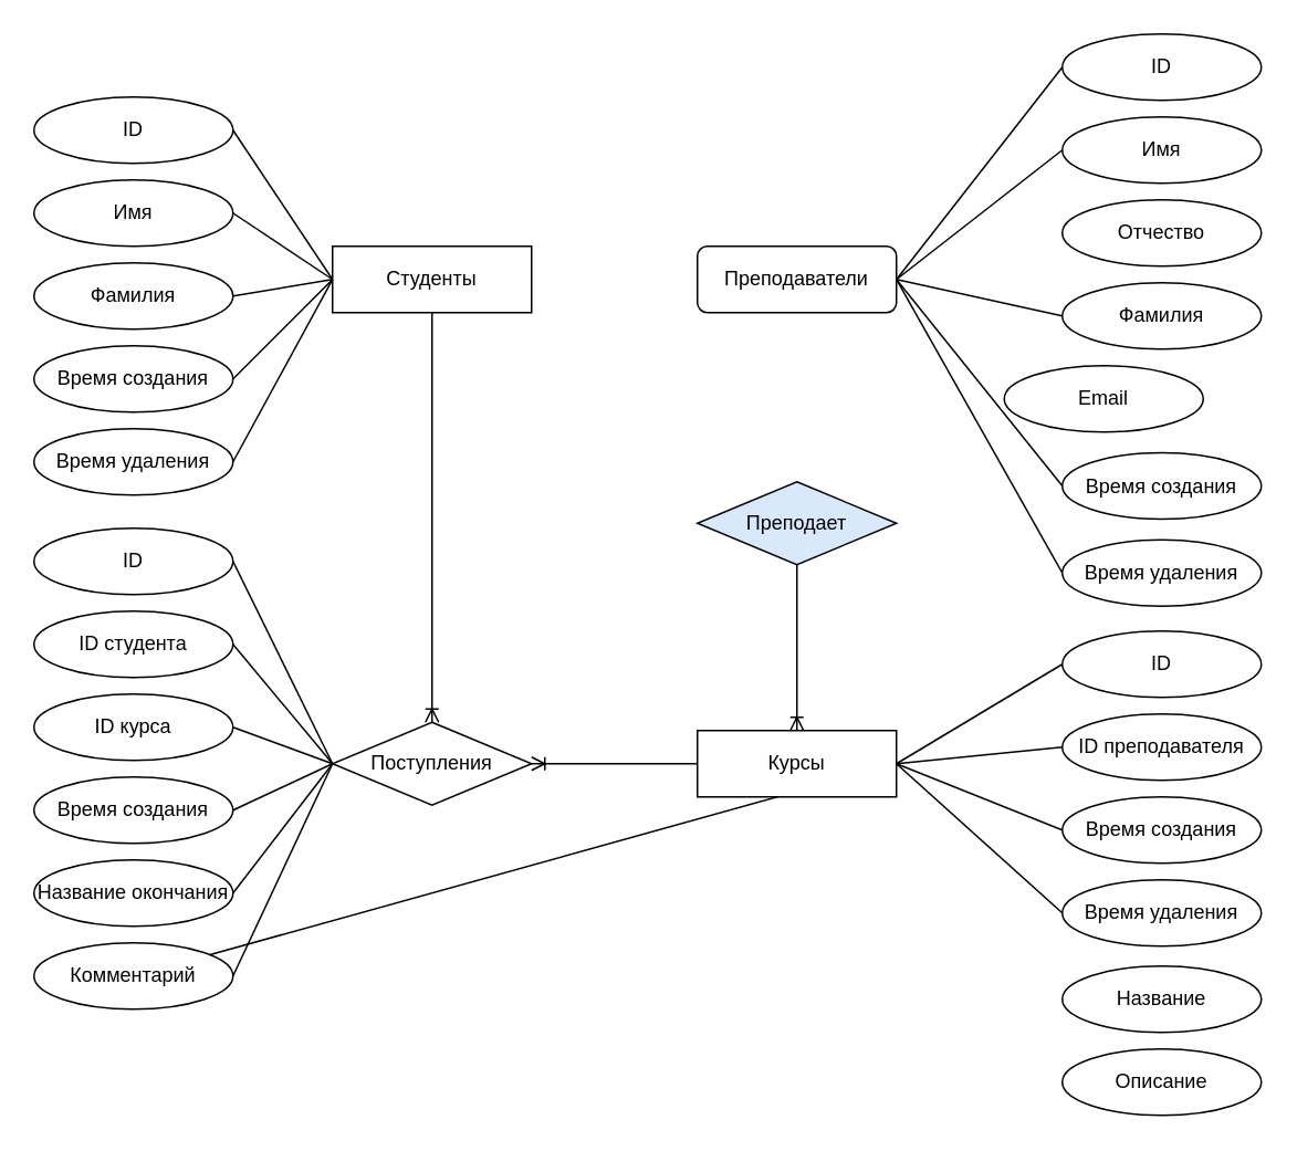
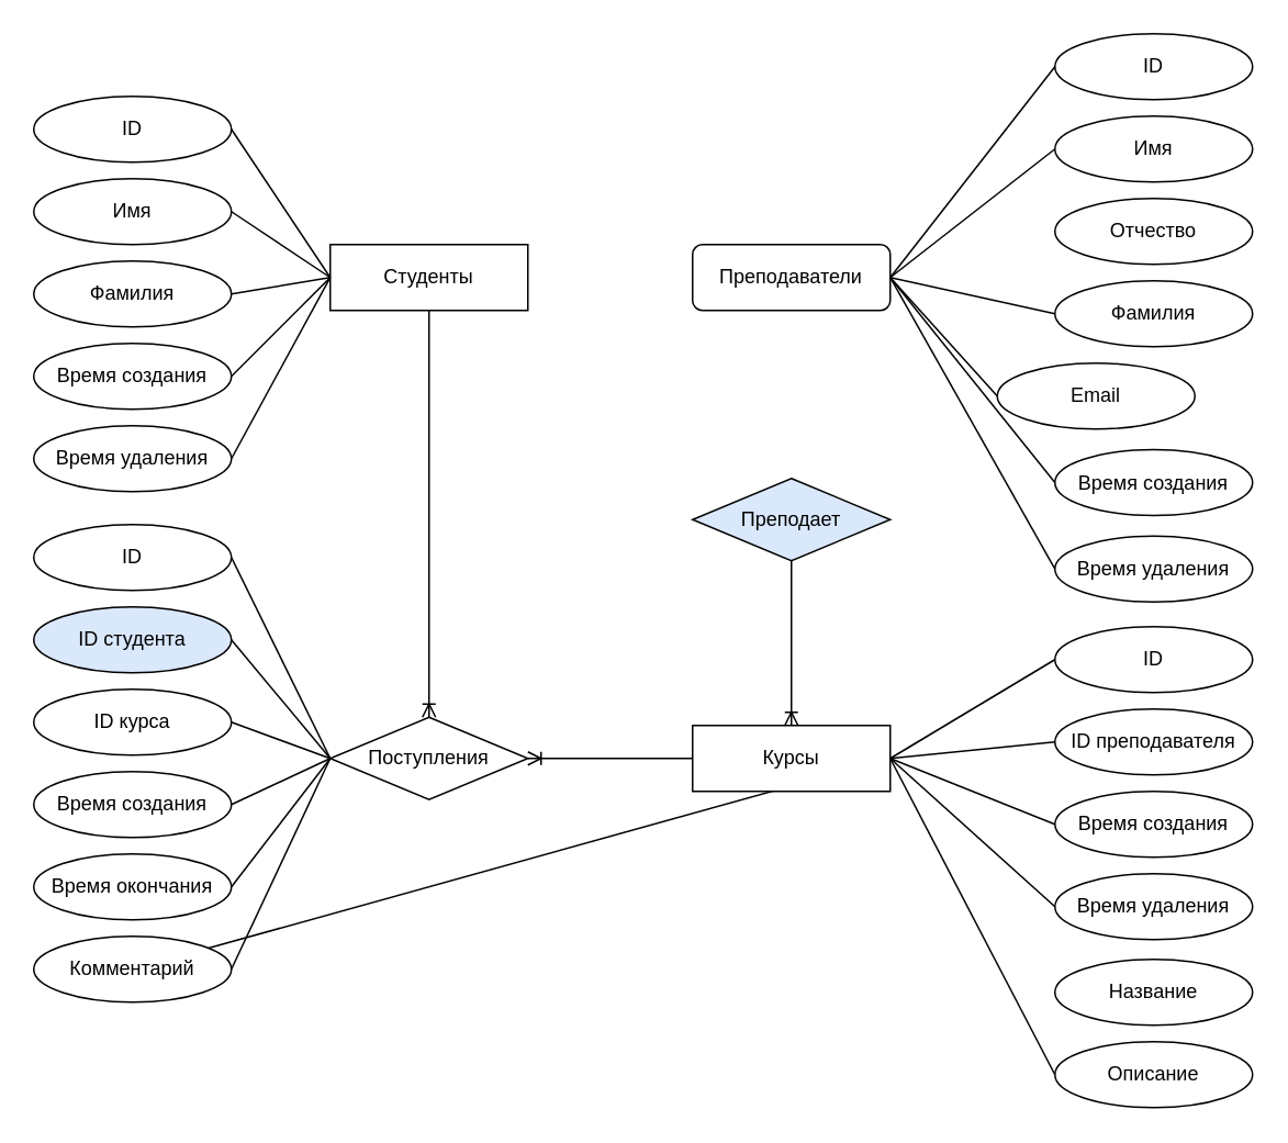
  <mxCell id="0" />
  <mxCell id="1" parent="0" />
  <mxCell id="2" value="Студенты" style="rounded=0;whiteSpace=wrap;html=1;" vertex="1" parent="1"><mxGeometry x="200" y="148" width="120" height="40" as="geometry" /></mxCell>
  <mxCell id="3" value="Имя" style="ellipse;whiteSpace=wrap;html=1;" vertex="1" parent="1"><mxGeometry x="20" y="108" width="120" height="40" as="geometry" /></mxCell>
  <mxCell id="4" value="Фамилия" style="ellipse;whiteSpace=wrap;html=1;" vertex="1" parent="1"><mxGeometry x="20" y="158" width="120" height="40" as="geometry" /></mxCell>
  <mxCell id="5" value="Время создания" style="ellipse;whiteSpace=wrap;html=1;" vertex="1" parent="1"><mxGeometry x="20" y="208" width="120" height="40" as="geometry" /></mxCell>
  <mxCell id="6" value="" style="endArrow=none;html=1;rounded=0;entryX=0;entryY=0.5;entryDx=0;entryDy=0;exitX=1;exitY=0.5;exitDx=0;exitDy=0;" edge="1" parent="1" source="5" target="2"><mxGeometry width="50" height="50" relative="1" as="geometry"><mxPoint x="190" y="278" as="sourcePoint" /><mxPoint x="240" y="228" as="targetPoint" /></mxGeometry></mxCell>
  <mxCell id="7" value="" style="endArrow=none;html=1;rounded=0;exitX=1;exitY=0.5;exitDx=0;exitDy=0;entryX=0;entryY=0.5;entryDx=0;entryDy=0;" edge="1" parent="1" source="4" target="2"><mxGeometry width="50" height="50" relative="1" as="geometry"><mxPoint x="190" y="278" as="sourcePoint" /><mxPoint x="200" y="138" as="targetPoint" /></mxGeometry></mxCell>
  <mxCell id="8" value="" style="endArrow=none;html=1;rounded=0;entryX=0;entryY=0.5;entryDx=0;entryDy=0;exitX=1;exitY=0.5;exitDx=0;exitDy=0;" edge="1" parent="1" source="3" target="2"><mxGeometry width="50" height="50" relative="1" as="geometry"><mxPoint x="190" y="278" as="sourcePoint" /><mxPoint x="240" y="228" as="targetPoint" /></mxGeometry></mxCell>
  <mxCell id="9" value="ID" style="ellipse;whiteSpace=wrap;html=1;" vertex="1" parent="1"><mxGeometry x="20" y="58" width="120" height="40" as="geometry" /></mxCell>
  <mxCell id="10" value="" style="endArrow=none;html=1;rounded=0;exitX=1;exitY=0.5;exitDx=0;exitDy=0;entryX=0;entryY=0.5;entryDx=0;entryDy=0;" edge="1" parent="1" source="9" target="2"><mxGeometry width="50" height="50" relative="1" as="geometry"><mxPoint x="250" y="268" as="sourcePoint" /><mxPoint x="200" y="138" as="targetPoint" /></mxGeometry></mxCell>
  <mxCell id="11" value="ID" style="ellipse;whiteSpace=wrap;html=1;" vertex="1" parent="1"><mxGeometry x="20" y="318" width="120" height="40" as="geometry" /></mxCell>
  <mxCell id="12" value="ID курса" style="ellipse;whiteSpace=wrap;html=1;" vertex="1" parent="1"><mxGeometry x="20" y="418" width="120" height="40" as="geometry" /></mxCell>
  <mxCell id="13" value="Время создания" style="ellipse;whiteSpace=wrap;html=1;" vertex="1" parent="1"><mxGeometry x="20" y="468" width="120" height="40" as="geometry" /></mxCell>
- <mxCell id="14" value="Название окончания" style="ellipse;whiteSpace=wrap;html=1;" vertex="1" parent="1"><mxGeometry x="20" y="518" width="120" height="40" as="geometry" /></mxCell>
+ <mxCell id="14" value="Время окончания" style="ellipse;whiteSpace=wrap;html=1;" vertex="1" parent="1"><mxGeometry x="20" y="518" width="120" height="40" as="geometry" /></mxCell>
  <mxCell id="15" value="" style="endArrow=none;html=1;rounded=0;exitX=1;exitY=0.5;exitDx=0;exitDy=0;entryX=0;entryY=0.5;entryDx=0;entryDy=0;" edge="1" parent="1" source="11"><mxGeometry width="50" height="50" relative="1" as="geometry"><mxPoint x="220" y="308" as="sourcePoint" /><mxPoint x="200" y="460" as="targetPoint" /></mxGeometry></mxCell>
  <mxCell id="16" value="" style="endArrow=none;html=1;rounded=0;exitX=1;exitY=0.5;exitDx=0;exitDy=0;entryX=0;entryY=0.5;entryDx=0;entryDy=0;" edge="1" parent="1" source="12"><mxGeometry width="50" height="50" relative="1" as="geometry"><mxPoint x="220" y="308" as="sourcePoint" /><mxPoint x="200" y="460" as="targetPoint" /></mxGeometry></mxCell>
  <mxCell id="17" value="" style="endArrow=none;html=1;rounded=0;exitX=1;exitY=0.5;exitDx=0;exitDy=0;entryX=0;entryY=0.5;entryDx=0;entryDy=0;" edge="1" parent="1" source="14"><mxGeometry width="50" height="50" relative="1" as="geometry"><mxPoint x="220" y="308" as="sourcePoint" /><mxPoint x="200" y="460" as="targetPoint" /></mxGeometry></mxCell>
  <mxCell id="18" value="" style="endArrow=none;html=1;rounded=0;exitX=1;exitY=0.5;exitDx=0;exitDy=0;entryX=0;entryY=0.5;entryDx=0;entryDy=0;" edge="1" parent="1" source="13"><mxGeometry width="50" height="50" relative="1" as="geometry"><mxPoint x="220" y="308" as="sourcePoint" /><mxPoint x="200" y="460" as="targetPoint" /></mxGeometry></mxCell>
  <mxCell id="19" value="Преподаватели" style="whiteSpace=wrap;html=1;rounded=1;" vertex="1" parent="1"><mxGeometry x="420" y="148" width="120" height="40" as="geometry" /></mxCell>
  <mxCell id="20" value="ID" style="ellipse;whiteSpace=wrap;html=1;" vertex="1" parent="1"><mxGeometry x="640" y="20" width="120" height="40" as="geometry" /></mxCell>
  <mxCell id="21" value="Имя" style="ellipse;whiteSpace=wrap;html=1;" vertex="1" parent="1"><mxGeometry x="640" y="70" width="120" height="40" as="geometry" /></mxCell>
  <mxCell id="22" value="Отчество" style="ellipse;whiteSpace=wrap;html=1;" vertex="1" parent="1"><mxGeometry x="640" y="120" width="120" height="40" as="geometry" /></mxCell>
  <mxCell id="23" value="Фамилия" style="ellipse;whiteSpace=wrap;html=1;" vertex="1" parent="1"><mxGeometry x="640" y="170" width="120" height="40" as="geometry" /></mxCell>
  <mxCell id="24" value="Email" style="ellipse;whiteSpace=wrap;html=1;" vertex="1" parent="1"><mxGeometry x="605" y="220" width="120" height="40" as="geometry" /></mxCell>
  <mxCell id="25" value="" style="endArrow=none;html=1;rounded=0;entryX=0;entryY=0.5;entryDx=0;entryDy=0;exitX=1;exitY=0.5;exitDx=0;exitDy=0;" edge="1" parent="1" target="23" source="19"><mxGeometry width="50" height="50" relative="1" as="geometry"><mxPoint x="570" y="168" as="sourcePoint" /><mxPoint x="680" y="158" as="targetPoint" /></mxGeometry></mxCell>
+ <mxCell id="26" value="" style="endArrow=none;html=1;rounded=0;exitX=1;exitY=0.5;exitDx=0;exitDy=0;entryX=0;entryY=0.5;entryDx=0;entryDy=0;" edge="1" parent="1" source="19" target="24"><mxGeometry width="50" height="50" relative="1" as="geometry"><mxPoint x="630" y="208" as="sourcePoint" /><mxPoint x="680" y="158" as="targetPoint" /></mxGeometry></mxCell>
  <mxCell id="27" value="" style="endArrow=none;html=1;rounded=0;exitX=1;exitY=0.5;exitDx=0;exitDy=0;entryX=0;entryY=0.5;entryDx=0;entryDy=0;" edge="1" parent="1" source="19" target="21"><mxGeometry width="50" height="50" relative="1" as="geometry"><mxPoint x="630" y="208" as="sourcePoint" /><mxPoint x="680" y="158" as="targetPoint" /></mxGeometry></mxCell>
  <mxCell id="28" value="" style="endArrow=none;html=1;rounded=0;exitX=1;exitY=0.5;exitDx=0;exitDy=0;entryX=0;entryY=0.5;entryDx=0;entryDy=0;" edge="1" parent="1" source="19" target="20"><mxGeometry width="50" height="50" relative="1" as="geometry"><mxPoint x="630" y="208" as="sourcePoint" /><mxPoint x="680" y="158" as="targetPoint" /></mxGeometry></mxCell>
  <mxCell id="29" value="ID" style="ellipse;whiteSpace=wrap;html=1;" vertex="1" parent="1"><mxGeometry x="640" y="380" width="120" height="40" as="geometry" /></mxCell>
  <mxCell id="30" value="" style="fontSize=12;html=1;endArrow=ERoneToMany;rounded=0;exitX=0.5;exitY=1;exitDx=0;exitDy=0;entryX=0.5;entryY=0;entryDx=0;entryDy=0;" edge="1" parent="1" source="2" target="49"><mxGeometry width="100" height="100" relative="1" as="geometry"><mxPoint x="260" y="340" as="sourcePoint" /><mxPoint x="260" y="400" as="targetPoint" /></mxGeometry></mxCell>
  <mxCell id="31" value="Время удаления" style="ellipse;whiteSpace=wrap;html=1;" vertex="1" parent="1"><mxGeometry x="640" y="530" width="120" height="40" as="geometry" /></mxCell>
  <mxCell id="32" value="Название" style="ellipse;whiteSpace=wrap;html=1;" vertex="1" parent="1"><mxGeometry x="640" y="582" width="120" height="40" as="geometry" /></mxCell>
  <mxCell id="33" value="" style="endArrow=none;html=1;rounded=0;entryX=0;entryY=0.5;entryDx=0;entryDy=0;exitX=1;exitY=0.5;exitDx=0;exitDy=0;" edge="1" parent="1" target="29" source="50"><mxGeometry relative="1" as="geometry"><mxPoint x="570" y="413" as="sourcePoint" /><mxPoint x="670" y="318" as="targetPoint" /></mxGeometry></mxCell>
  <mxCell id="34" value="" style="endArrow=none;html=1;rounded=0;entryX=0;entryY=0.5;entryDx=0;entryDy=0;exitX=1;exitY=0.5;exitDx=0;exitDy=0;" edge="1" parent="1" target="31" source="50"><mxGeometry relative="1" as="geometry"><mxPoint x="570" y="413" as="sourcePoint" /><mxPoint x="670" y="318" as="targetPoint" /></mxGeometry></mxCell>
  <mxCell id="35" value="" style="endArrow=none;html=1;rounded=0;exitX=1;exitY=0.5;exitDx=0;exitDy=0;" edge="1" parent="1" target="43" source="50"><mxGeometry relative="1" as="geometry"><mxPoint x="570" y="413" as="sourcePoint" /><mxPoint x="670" y="318" as="targetPoint" /></mxGeometry></mxCell>
  <mxCell id="36" value="" style="fontSize=12;html=1;endArrow=ERoneToMany;rounded=0;entryX=1;entryY=0.5;entryDx=0;entryDy=0;exitX=0;exitY=0.5;exitDx=0;exitDy=0;" edge="1" parent="1" source="50"><mxGeometry width="100" height="100" relative="1" as="geometry"><mxPoint x="400" y="460" as="sourcePoint" /><mxPoint x="320" y="460" as="targetPoint" /></mxGeometry></mxCell>
- <mxCell id="37" value="ID студента" style="ellipse;whiteSpace=wrap;html=1;" vertex="1" parent="1"><mxGeometry x="20" y="368" width="120" height="40" as="geometry" /></mxCell>
+ <mxCell id="37" value="ID студента" style="ellipse;whiteSpace=wrap;html=1;fillColor=#dae8fc;" vertex="1" parent="1"><mxGeometry x="20" y="368" width="120" height="40" as="geometry" /></mxCell>
  <mxCell id="38" value="" style="endArrow=none;html=1;rounded=0;exitX=1;exitY=0.5;exitDx=0;exitDy=0;entryX=0;entryY=0.5;entryDx=0;entryDy=0;" edge="1" parent="1" source="37"><mxGeometry width="50" height="50" relative="1" as="geometry"><mxPoint x="150" y="348" as="sourcePoint" /><mxPoint x="200" y="460" as="targetPoint" /></mxGeometry></mxCell>
  <mxCell id="39" value="Время создания" style="ellipse;whiteSpace=wrap;html=1;" vertex="1" parent="1"><mxGeometry x="640" y="480" width="120" height="40" as="geometry" /></mxCell>
  <mxCell id="40" value="ID преподавателя" style="ellipse;whiteSpace=wrap;html=1;" vertex="1" parent="1"><mxGeometry x="640" y="430" width="120" height="40" as="geometry" /></mxCell>
  <mxCell id="41" value="" style="endArrow=none;html=1;rounded=0;entryX=0;entryY=0.5;entryDx=0;entryDy=0;exitX=1;exitY=0.5;exitDx=0;exitDy=0;" edge="1" parent="1" source="50" target="39"><mxGeometry relative="1" as="geometry"><mxPoint x="570" y="460" as="sourcePoint" /><mxPoint x="630" y="398" as="targetPoint" /></mxGeometry></mxCell>
  <mxCell id="42" value="" style="endArrow=none;html=1;rounded=0;entryX=0;entryY=0.5;entryDx=0;entryDy=0;exitX=1;exitY=0.5;exitDx=0;exitDy=0;" edge="1" parent="1" source="50" target="40"><mxGeometry relative="1" as="geometry"><mxPoint x="570" y="460" as="sourcePoint" /><mxPoint x="640" y="408" as="targetPoint" /></mxGeometry></mxCell>
  <mxCell id="43" value="Комментарий" style="ellipse;whiteSpace=wrap;html=1;" vertex="1" parent="1"><mxGeometry x="20" y="568" width="120" height="40" as="geometry" /></mxCell>
  <mxCell id="44" value="" style="endArrow=none;html=1;rounded=0;exitX=1;exitY=0.5;exitDx=0;exitDy=0;entryX=0;entryY=0.5;entryDx=0;entryDy=0;" edge="1" parent="1" source="43"><mxGeometry width="50" height="50" relative="1" as="geometry"><mxPoint x="150" y="548" as="sourcePoint" /><mxPoint x="200" y="460" as="targetPoint" /></mxGeometry></mxCell>
  <mxCell id="45" value="Время удаления" style="ellipse;whiteSpace=wrap;html=1;" vertex="1" parent="1"><mxGeometry x="20" y="258" width="120" height="40" as="geometry" /></mxCell>
  <mxCell id="46" value="" style="endArrow=none;html=1;rounded=0;entryX=0;entryY=0.5;entryDx=0;entryDy=0;exitX=1;exitY=0.5;exitDx=0;exitDy=0;" edge="1" parent="1" source="45" target="2"><mxGeometry width="50" height="50" relative="1" as="geometry"><mxPoint x="150" y="238" as="sourcePoint" /><mxPoint x="210" y="148" as="targetPoint" /></mxGeometry></mxCell>
  <mxCell id="47" value="Время создания" style="ellipse;whiteSpace=wrap;html=1;" vertex="1" parent="1"><mxGeometry x="640" y="272.5" width="120" height="40" as="geometry" /></mxCell>
  <mxCell id="48" value="Время удаления" style="ellipse;whiteSpace=wrap;html=1;" vertex="1" parent="1"><mxGeometry x="640" y="325" width="120" height="40" as="geometry" /></mxCell>
  <mxCell id="49" value="Поступления" style="rhombus;whiteSpace=wrap;html=1;" vertex="1" parent="1"><mxGeometry x="200" y="435" width="120" height="50" as="geometry" /></mxCell>
  <mxCell id="50" value="Курсы" style="rounded=0;whiteSpace=wrap;html=1;" vertex="1" parent="1"><mxGeometry x="420" y="440" width="120" height="40" as="geometry" /></mxCell>
  <mxCell id="51" value="" style="endArrow=none;html=1;rounded=0;exitX=1;exitY=0.5;exitDx=0;exitDy=0;entryX=0;entryY=0.5;entryDx=0;entryDy=0;" edge="1" parent="1" source="19" target="47"><mxGeometry width="50" height="50" relative="1" as="geometry"><mxPoint x="550" y="178" as="sourcePoint" /><mxPoint x="640" y="288" as="targetPoint" /></mxGeometry></mxCell>
  <mxCell id="52" value="" style="endArrow=none;html=1;rounded=0;exitX=1;exitY=0.5;exitDx=0;exitDy=0;entryX=0;entryY=0.5;entryDx=0;entryDy=0;" edge="1" parent="1" source="19" target="48"><mxGeometry width="50" height="50" relative="1" as="geometry"><mxPoint x="550" y="178" as="sourcePoint" /><mxPoint x="640" y="341" as="targetPoint" /></mxGeometry></mxCell>
  <mxCell id="53" value="Преподает" style="rhombus;whiteSpace=wrap;html=1;fillColor=#dae8fc;" vertex="1" parent="1"><mxGeometry x="420" y="290" width="120" height="50" as="geometry" /></mxCell>
  <mxCell id="54" value="" style="fontSize=12;html=1;endArrow=ERoneToMany;rounded=0;exitX=0.5;exitY=1;exitDx=0;exitDy=0;entryX=0.5;entryY=0;entryDx=0;entryDy=0;" edge="1" parent="1" source="53" target="50"><mxGeometry width="100" height="100" relative="1" as="geometry"><mxPoint x="490" y="198" as="sourcePoint" /><mxPoint x="490" y="300" as="targetPoint" /></mxGeometry></mxCell>
  <mxCell id="55" value="Описание" style="ellipse;whiteSpace=wrap;html=1;" vertex="1" parent="1"><mxGeometry x="640" y="632" width="120" height="40" as="geometry" /></mxCell>
+ <mxCell id="56" value="" style="endArrow=none;html=1;rounded=0;entryX=0;entryY=0.5;entryDx=0;entryDy=0;exitX=1;exitY=0.5;exitDx=0;exitDy=0;" edge="1" parent="1" source="50" target="55"><mxGeometry relative="1" as="geometry"><mxPoint x="580" y="423" as="sourcePoint" /><mxPoint x="640" y="650" as="targetPoint" /></mxGeometry></mxCell>
